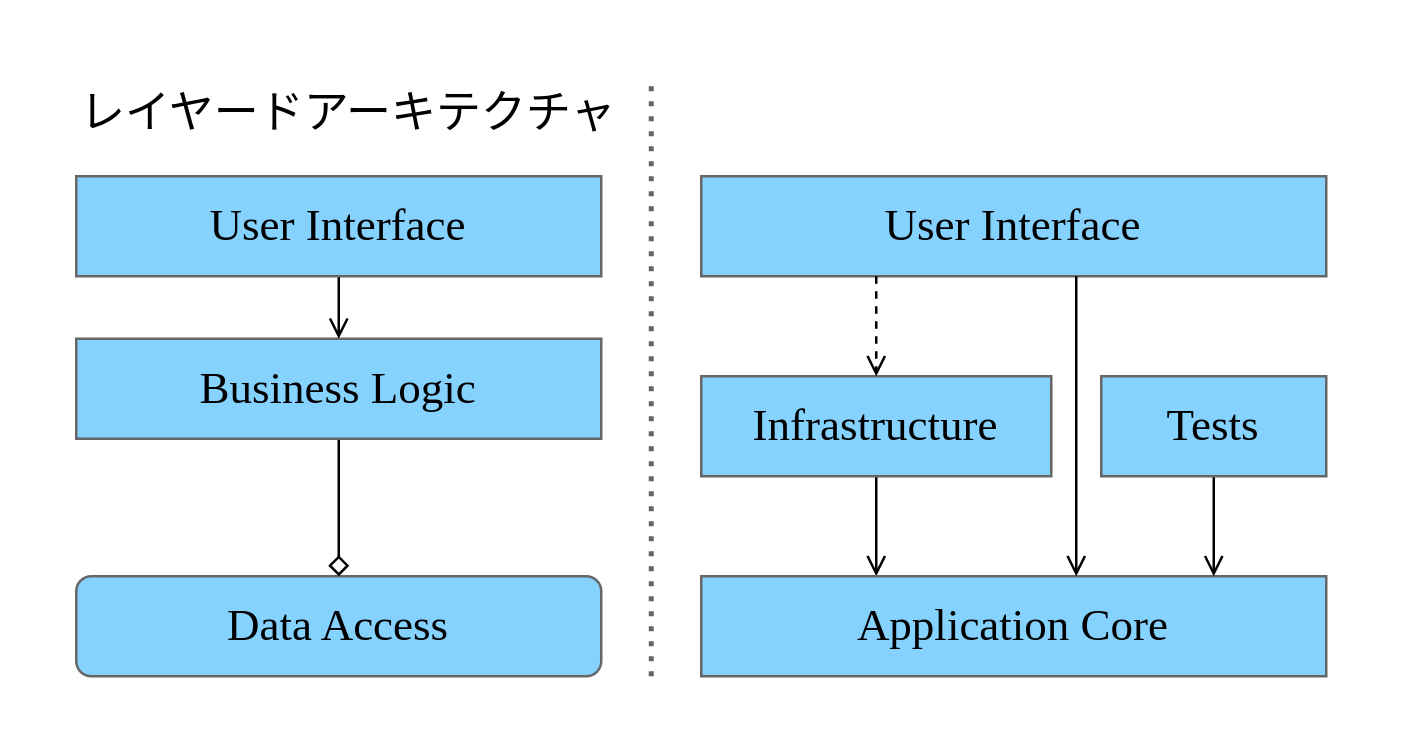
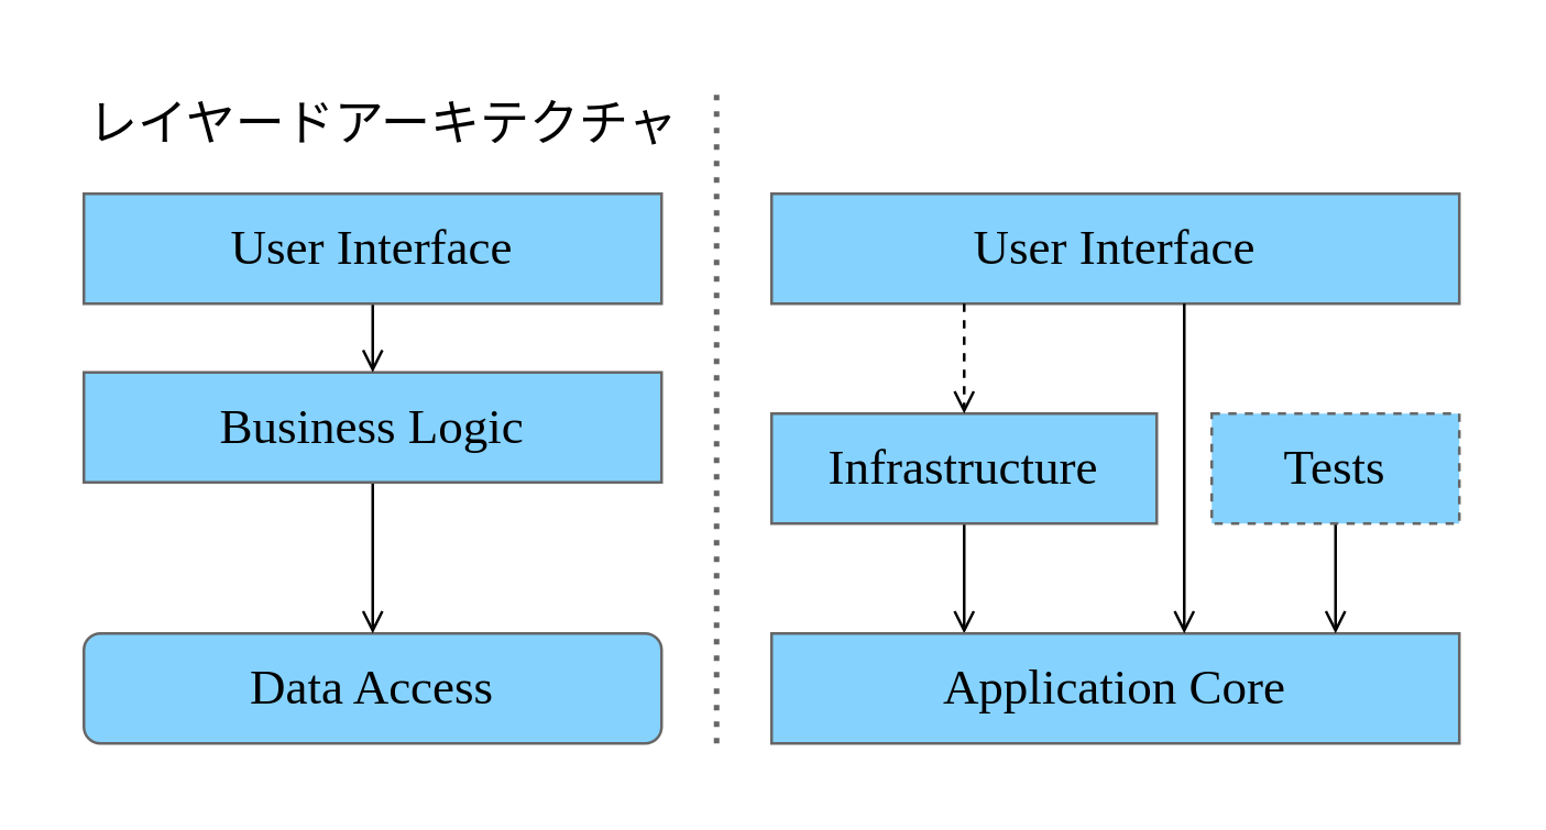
  <mxCell id="0" />
  <mxCell id="1" parent="0" />
  <mxCell id="2" value="" style="rounded=0;whiteSpace=wrap;html=1;fillColor=none;strokeColor=none;" vertex="1" parent="1"><mxGeometry x="20" y="20" width="520" height="260" as="geometry" /></mxCell>
  <mxCell id="3" value="Data Access" style="whiteSpace=wrap;html=1;fillColor=#85D2FF;strokeColor=#666666;fontColor=#000000;fontFamily=Noto Sans JP;fontSource=https%3A%2F%2Ffonts.googleapis.com%2Fcss%3Ffamily%3DNoto%2BSans%2BJP;fontSize=18;rounded=1;" vertex="1" parent="1"><mxGeometry x="30" y="230" width="210" height="40" as="geometry" /></mxCell>
- <mxCell id="4" style="edgeStyle=none;html=1;exitX=0.5;exitY=1;exitDx=0;exitDy=0;entryX=0.5;entryY=0;entryDx=0;entryDy=0;fontFamily=Noto Sans JP;fontSource=https%3A%2F%2Ffonts.googleapis.com%2Fcss%3Ffamily%3DNoto%2BSans%2BJP;fontSize=18;fontColor=#000000;endArrow=diamond;endFill=0;strokeColor=#000000;" edge="1" parent="1" source="5" target="3"><mxGeometry relative="1" as="geometry" /></mxCell>
+ <mxCell id="4" style="edgeStyle=none;html=1;exitX=0.5;exitY=1;exitDx=0;exitDy=0;entryX=0.5;entryY=0;entryDx=0;entryDy=0;fontFamily=Noto Sans JP;fontSource=https%3A%2F%2Ffonts.googleapis.com%2Fcss%3Ffamily%3DNoto%2BSans%2BJP;fontSize=18;fontColor=#000000;endArrow=open;endFill=0;strokeColor=#000000;" edge="1" parent="1" source="5" target="3"><mxGeometry relative="1" as="geometry" /></mxCell>
  <mxCell id="5" value="Business Logic" style="rounded=0;whiteSpace=wrap;html=1;fillColor=#85D2FF;strokeColor=#666666;fontColor=#000000;fontFamily=Noto Sans JP;fontSource=https%3A%2F%2Ffonts.googleapis.com%2Fcss%3Ffamily%3DNoto%2BSans%2BJP;fontSize=18;" vertex="1" parent="1"><mxGeometry x="30" y="135" width="210" height="40" as="geometry" /></mxCell>
  <mxCell id="6" style="edgeStyle=none;html=1;exitX=0.5;exitY=1;exitDx=0;exitDy=0;fontFamily=Noto Sans JP;fontSource=https%3A%2F%2Ffonts.googleapis.com%2Fcss%3Ffamily%3DNoto%2BSans%2BJP;fontSize=18;fontColor=#000000;strokeColor=#000000;endArrow=open;endFill=0;" edge="1" parent="1" source="7" target="5"><mxGeometry relative="1" as="geometry" /></mxCell>
  <mxCell id="7" value="User Interface" style="rounded=0;whiteSpace=wrap;html=1;fillColor=#85D2FF;strokeColor=#666666;fontColor=#000000;fontFamily=Noto Sans JP;fontSource=https%3A%2F%2Ffonts.googleapis.com%2Fcss%3Ffamily%3DNoto%2BSans%2BJP;fontSize=18;" vertex="1" parent="1"><mxGeometry x="30" y="70" width="210" height="40" as="geometry" /></mxCell>
  <mxCell id="8" value="User Interface" style="rounded=0;whiteSpace=wrap;html=1;fillColor=#85D2FF;strokeColor=#666666;fontColor=#000000;fontFamily=Noto Sans JP;fontSource=https%3A%2F%2Ffonts.googleapis.com%2Fcss%3Ffamily%3DNoto%2BSans%2BJP;fontSize=18;" vertex="1" parent="1"><mxGeometry x="280" y="70" width="250" height="40" as="geometry" /></mxCell>
  <mxCell id="9" style="edgeStyle=none;html=1;entryX=0.5;entryY=0;entryDx=0;entryDy=0;fontFamily=Noto Sans JP;fontSource=https%3A%2F%2Ffonts.googleapis.com%2Fcss%3Ffamily%3DNoto%2BSans%2BJP;fontSize=18;fontColor=#000000;endArrow=open;endFill=0;strokeColor=#000000;" edge="1" parent="1" source="10"><mxGeometry relative="1" as="geometry"><mxPoint x="350" y="230" as="targetPoint" /></mxGeometry></mxCell>
  <mxCell id="10" value="Infrastructure" style="rounded=0;whiteSpace=wrap;html=1;fillColor=#85D2FF;strokeColor=#666666;fontColor=#000000;fontFamily=Noto Sans JP;fontSource=https%3A%2F%2Ffonts.googleapis.com%2Fcss%3Ffamily%3DNoto%2BSans%2BJP;fontSize=18;" vertex="1" parent="1"><mxGeometry x="280" y="150" width="140" height="40" as="geometry" /></mxCell>
  <mxCell id="11" value="Application Core" style="rounded=0;whiteSpace=wrap;html=1;fillColor=#85D2FF;strokeColor=#666666;fontColor=#000000;fontFamily=Noto Sans JP;fontSource=https%3A%2F%2Ffonts.googleapis.com%2Fcss%3Ffamily%3DNoto%2BSans%2BJP;fontSize=18;" vertex="1" parent="1"><mxGeometry x="280" y="230" width="250" height="40" as="geometry" /></mxCell>
  <mxCell id="12" style="edgeStyle=none;html=1;entryX=0.5;entryY=0;entryDx=0;entryDy=0;fontFamily=Noto Sans JP;fontSource=https%3A%2F%2Ffonts.googleapis.com%2Fcss%3Ffamily%3DNoto%2BSans%2BJP;fontSize=18;fontColor=#000000;endArrow=open;endFill=0;strokeColor=#000000;" edge="1" parent="1" source="13"><mxGeometry relative="1" as="geometry"><mxPoint x="485" y="230" as="targetPoint" /></mxGeometry></mxCell>
- <mxCell id="13" value="Tests" style="rounded=0;whiteSpace=wrap;html=1;fillColor=#85D2FF;strokeColor=#666666;fontColor=#000000;fontFamily=Noto Sans JP;fontSource=https%3A%2F%2Ffonts.googleapis.com%2Fcss%3Ffamily%3DNoto%2BSans%2BJP;fontSize=18;" vertex="1" parent="1"><mxGeometry x="440" y="150" width="90" height="40" as="geometry" /></mxCell>
+ <mxCell id="13" value="Tests" style="rounded=0;whiteSpace=wrap;html=1;fillColor=#85D2FF;strokeColor=#666666;fontColor=#000000;fontFamily=Noto Sans JP;fontSource=https%3A%2F%2Ffonts.googleapis.com%2Fcss%3Ffamily%3DNoto%2BSans%2BJP;fontSize=18;dashed=1;" vertex="1" parent="1"><mxGeometry x="440" y="150" width="90" height="40" as="geometry" /></mxCell>
  <mxCell id="14" style="edgeStyle=none;html=1;entryX=0.5;entryY=0;entryDx=0;entryDy=0;fontFamily=Noto Sans JP;fontSource=https%3A%2F%2Ffonts.googleapis.com%2Fcss%3Ffamily%3DNoto%2BSans%2BJP;fontSize=18;fontColor=#000000;endArrow=open;endFill=0;strokeColor=#000000;" edge="1" parent="1"><mxGeometry relative="1" as="geometry"><mxPoint x="430" y="110" as="sourcePoint" /><mxPoint x="430" y="230" as="targetPoint" /></mxGeometry></mxCell>
  <mxCell id="15" style="edgeStyle=none;html=1;entryX=0.5;entryY=0;entryDx=0;entryDy=0;fontFamily=Noto Sans JP;fontSource=https%3A%2F%2Ffonts.googleapis.com%2Fcss%3Ffamily%3DNoto%2BSans%2BJP;fontSize=18;fontColor=#000000;endArrow=open;endFill=0;strokeColor=#000000;dashed=1;" edge="1" parent="1" target="10"><mxGeometry relative="1" as="geometry"><mxPoint x="350" y="110" as="sourcePoint" /></mxGeometry></mxCell>
  <mxCell id="16" value="レイヤードアーキテクチャ" style="text;html=1;strokeColor=none;fillColor=none;align=left;verticalAlign=middle;whiteSpace=wrap;rounded=0;fontFamily=Noto Sans JP;fontSource=https%3A%2F%2Ffonts.googleapis.com%2Fcss%3Ffamily%3DNoto%2BSans%2BJP;fontSize=18;fontColor=#000000;" vertex="1" parent="1"><mxGeometry x="30" y="30" width="230" height="30" as="geometry" /></mxCell>
  <mxCell id="17" value="" style="endArrow=none;dashed=1;html=1;strokeWidth=2;fontFamily=Noto Sans JP;fontSource=https%3A%2F%2Ffonts.googleapis.com%2Fcss%3Ffamily%3DNoto%2BSans%2BJP;fontSize=18;fontColor=#000000;strokeColor=#666666;dashPattern=1 2;" edge="1" parent="1"><mxGeometry width="50" height="50" relative="1" as="geometry"><mxPoint x="260" y="270" as="sourcePoint" /><mxPoint x="260" y="30" as="targetPoint" /></mxGeometry></mxCell>
